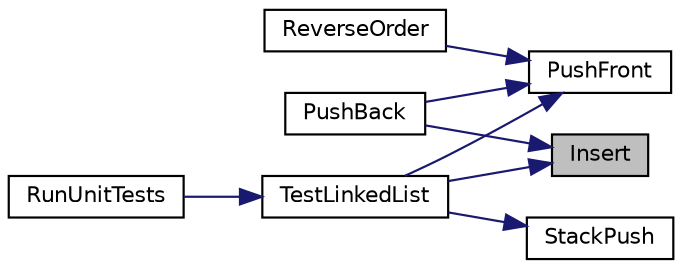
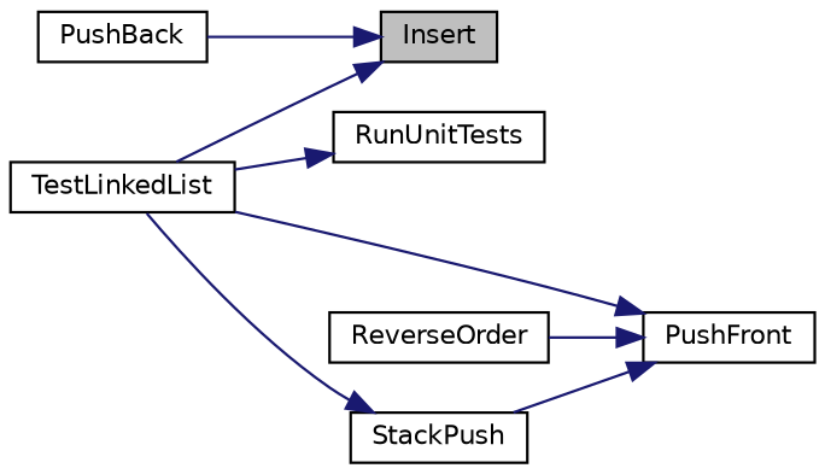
  digraph {
    rankdir=RL
    node [color=black fillcolor=white fontname=Helvetica fontsize=10 shape=record style=filled]
    edge [color=midnightblue dir=back fontname=Helvetica fontsize=10 labelfontname=Helvetica labelfontsize=10 style=solid]
    n1 [fillcolor=grey75 fontcolor=black height=0.2 label=Insert width=0.4]
    n2 [height=0.2 label=PushBack width=0.4]
    n3 [height=0.2 label=TestLinkedList width=0.4]
    n4 [height=0.2 label=RunUnitTests width=0.4]
    n5 [height=0.2 label=PushFront width=0.4]
    n6 [height=0.2 label=ReverseOrder width=0.4]
    n7 [height=0.2 label=StackPush width=0.4]
    n1 -> n2
    n1 -> n3
-   n3 -> n4
+   n4 -> n3
    n5 -> n3
    n5 -> n6
-   n5 -> n2
+   n5 -> n7
    n7 -> n3
  }
